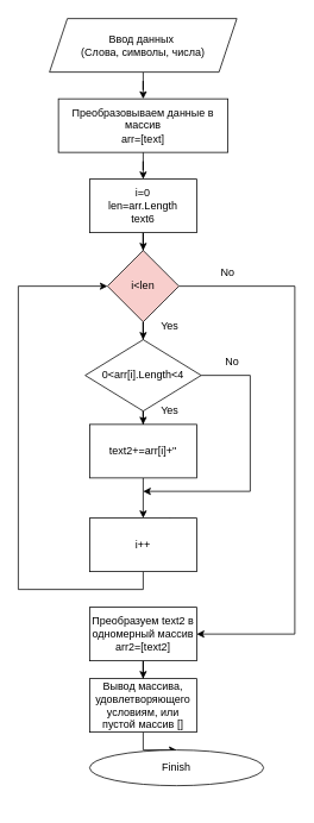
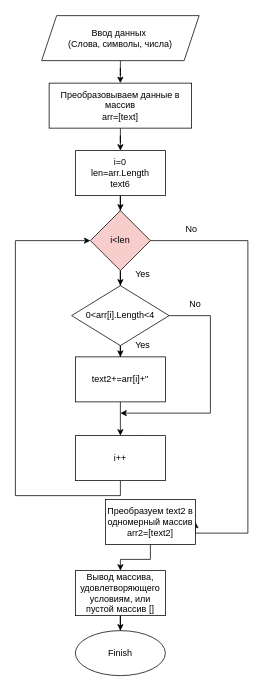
  <mxCell id="0" />
  <mxCell id="1" parent="0" />
  <mxCell id="2" value="" style="edgeStyle=orthogonalEdgeStyle;rounded=0;orthogonalLoop=1;jettySize=auto;html=1;" edge="1" parent="1" source="3" target="5"><mxGeometry relative="1" as="geometry" /></mxCell>
  <mxCell id="3" value="Ввод данных&amp;nbsp;&lt;br&gt;(Слова, символы, числа)" style="shape=parallelogram;perimeter=parallelogramPerimeter;whiteSpace=wrap;html=1;fixedSize=1;" vertex="1" parent="1"><mxGeometry x="55" y="20" width="210" height="60" as="geometry" /></mxCell>
  <mxCell id="4" value="" style="edgeStyle=orthogonalEdgeStyle;rounded=0;orthogonalLoop=1;jettySize=auto;html=1;" edge="1" parent="1" source="5" target="7"><mxGeometry relative="1" as="geometry" /></mxCell>
  <mxCell id="5" value="Преобразовываем данные в массив&lt;br&gt;arr=[text]" style="whiteSpace=wrap;html=1;" vertex="1" parent="1"><mxGeometry x="65" y="110" width="190" height="60" as="geometry" /></mxCell>
  <mxCell id="6" value="" style="edgeStyle=orthogonalEdgeStyle;rounded=0;orthogonalLoop=1;jettySize=auto;html=1;" edge="1" parent="1" source="7" target="10"><mxGeometry relative="1" as="geometry" /></mxCell>
  <mxCell id="7" value="i=0&lt;br&gt;len=arr.Length&lt;br&gt;text6" style="whiteSpace=wrap;html=1;" vertex="1" parent="1"><mxGeometry x="100" y="200" width="120" height="60" as="geometry" /></mxCell>
  <mxCell id="8" value="" style="edgeStyle=orthogonalEdgeStyle;rounded=0;orthogonalLoop=1;jettySize=auto;html=1;" edge="1" parent="1" source="10" target="13"><mxGeometry relative="1" as="geometry" /></mxCell>
  <mxCell id="9" style="edgeStyle=orthogonalEdgeStyle;rounded=0;orthogonalLoop=1;jettySize=auto;html=1;exitX=1;exitY=0.5;exitDx=0;exitDy=0;entryX=1;entryY=0.5;entryDx=0;entryDy=0;" edge="1" parent="1" source="10" target="20"><mxGeometry relative="1" as="geometry"><mxPoint x="290" y="650" as="targetPoint" /><Array as="points"><mxPoint x="330" y="320" /><mxPoint x="330" y="710" /></Array></mxGeometry></mxCell>
  <mxCell id="10" value="i&amp;lt;len" style="rhombus;whiteSpace=wrap;html=1;fillColor=#f8cecc;" vertex="1" parent="1"><mxGeometry x="120" y="280" width="80" height="80" as="geometry" /></mxCell>
  <mxCell id="11" value="" style="edgeStyle=orthogonalEdgeStyle;rounded=0;orthogonalLoop=1;jettySize=auto;html=1;" edge="1" parent="1" source="13" target="15"><mxGeometry relative="1" as="geometry" /></mxCell>
  <mxCell id="12" style="edgeStyle=orthogonalEdgeStyle;rounded=0;orthogonalLoop=1;jettySize=auto;html=1;" edge="1" parent="1" source="13"><mxGeometry relative="1" as="geometry"><mxPoint x="160" y="550" as="targetPoint" /><Array as="points"><mxPoint x="280" y="420" /><mxPoint x="280" y="550" /><mxPoint x="160" y="550" /></Array></mxGeometry></mxCell>
  <mxCell id="13" value="0&amp;lt;arr[i].Length&amp;lt;4" style="rhombus;whiteSpace=wrap;html=1;" vertex="1" parent="1"><mxGeometry x="95" y="380" width="130" height="80" as="geometry" /></mxCell>
  <mxCell id="14" value="" style="edgeStyle=orthogonalEdgeStyle;rounded=0;orthogonalLoop=1;jettySize=auto;html=1;" edge="1" parent="1" source="15" target="18"><mxGeometry relative="1" as="geometry" /></mxCell>
  <mxCell id="15" value="text2+=arr[i]+&quot;" style="whiteSpace=wrap;html=1;" vertex="1" parent="1"><mxGeometry x="100" y="475" width="120" height="60" as="geometry" /></mxCell>
  <mxCell id="16" style="edgeStyle=orthogonalEdgeStyle;rounded=0;orthogonalLoop=1;jettySize=auto;html=1;exitX=0.75;exitY=0;exitDx=0;exitDy=0;" edge="1" parent="1" source="18"><mxGeometry relative="1" as="geometry"><mxPoint x="190" y="590" as="targetPoint" /></mxGeometry></mxCell>
  <mxCell id="17" style="edgeStyle=orthogonalEdgeStyle;rounded=0;orthogonalLoop=1;jettySize=auto;html=1;exitX=0.5;exitY=1;exitDx=0;exitDy=0;entryX=0;entryY=0.5;entryDx=0;entryDy=0;" edge="1" parent="1" source="18" target="10"><mxGeometry relative="1" as="geometry"><mxPoint x="0" y="380" as="targetPoint" /><Array as="points"><mxPoint x="160" y="660" /><mxPoint x="20" y="660" /><mxPoint x="20" y="320" /></Array></mxGeometry></mxCell>
  <mxCell id="18" value="i++" style="whiteSpace=wrap;html=1;" vertex="1" parent="1"><mxGeometry x="100" y="580" width="120" height="60" as="geometry" /></mxCell>
  <mxCell id="19" value="" style="edgeStyle=orthogonalEdgeStyle;rounded=0;orthogonalLoop=1;jettySize=auto;html=1;" edge="1" parent="1" source="20" target="22"><mxGeometry relative="1" as="geometry" /></mxCell>
- <mxCell id="20" value="Преобразуем text2 в одномерный массив&lt;br&gt;arr2=[text2]" style="rounded=0;whiteSpace=wrap;html=1;" vertex="1" parent="1"><mxGeometry x="100" y="680" width="120" height="60" as="geometry" /></mxCell>
+ <mxCell id="20" value="Преобразуем text2 в одномерный массив&lt;br&gt;arr2=[text2]" style="rounded=0;whiteSpace=wrap;html=1;" vertex="1" parent="1"><mxGeometry x="140" y="665" width="120" height="60" as="geometry" /></mxCell>
  <mxCell id="21" value="" style="edgeStyle=orthogonalEdgeStyle;rounded=0;orthogonalLoop=1;jettySize=auto;html=1;" edge="1" parent="1" source="22" target="23"><mxGeometry relative="1" as="geometry" /></mxCell>
  <mxCell id="22" value="Вывод массива, удовлетворяющего условиям, или пустой массив []" style="rounded=0;whiteSpace=wrap;html=1;" vertex="1" parent="1"><mxGeometry x="100" y="760" width="120" height="60" as="geometry" /></mxCell>
- <mxCell id="23" value="Finish" style="ellipse;whiteSpace=wrap;html=1;rounded=0;" vertex="1" parent="1"><mxGeometry x="100" y="840" width="195" height="40" as="geometry" /></mxCell>
+ <mxCell id="23" value="Finish" style="ellipse;whiteSpace=wrap;html=1;rounded=0;" vertex="1" parent="1"><mxGeometry x="100" y="840" width="120" height="60" as="geometry" /></mxCell>
  <mxCell id="24" value="No" style="text;html=1;strokeColor=none;fillColor=none;align=center;verticalAlign=middle;whiteSpace=wrap;rounded=0;" vertex="1" parent="1"><mxGeometry x="225" y="290" width="60" height="30" as="geometry" /></mxCell>
  <mxCell id="25" value="No" style="text;html=1;strokeColor=none;fillColor=none;align=center;verticalAlign=middle;whiteSpace=wrap;rounded=0;" vertex="1" parent="1"><mxGeometry x="230" y="390" width="60" height="30" as="geometry" /></mxCell>
  <mxCell id="26" value="Yes" style="text;html=1;strokeColor=none;fillColor=none;align=center;verticalAlign=middle;whiteSpace=wrap;rounded=0;" vertex="1" parent="1"><mxGeometry x="160" y="350" width="60" height="30" as="geometry" /></mxCell>
  <mxCell id="27" value="Yes" style="text;html=1;strokeColor=none;fillColor=none;align=center;verticalAlign=middle;whiteSpace=wrap;rounded=0;" vertex="1" parent="1"><mxGeometry x="160" y="445" width="60" height="30" as="geometry" /></mxCell>
